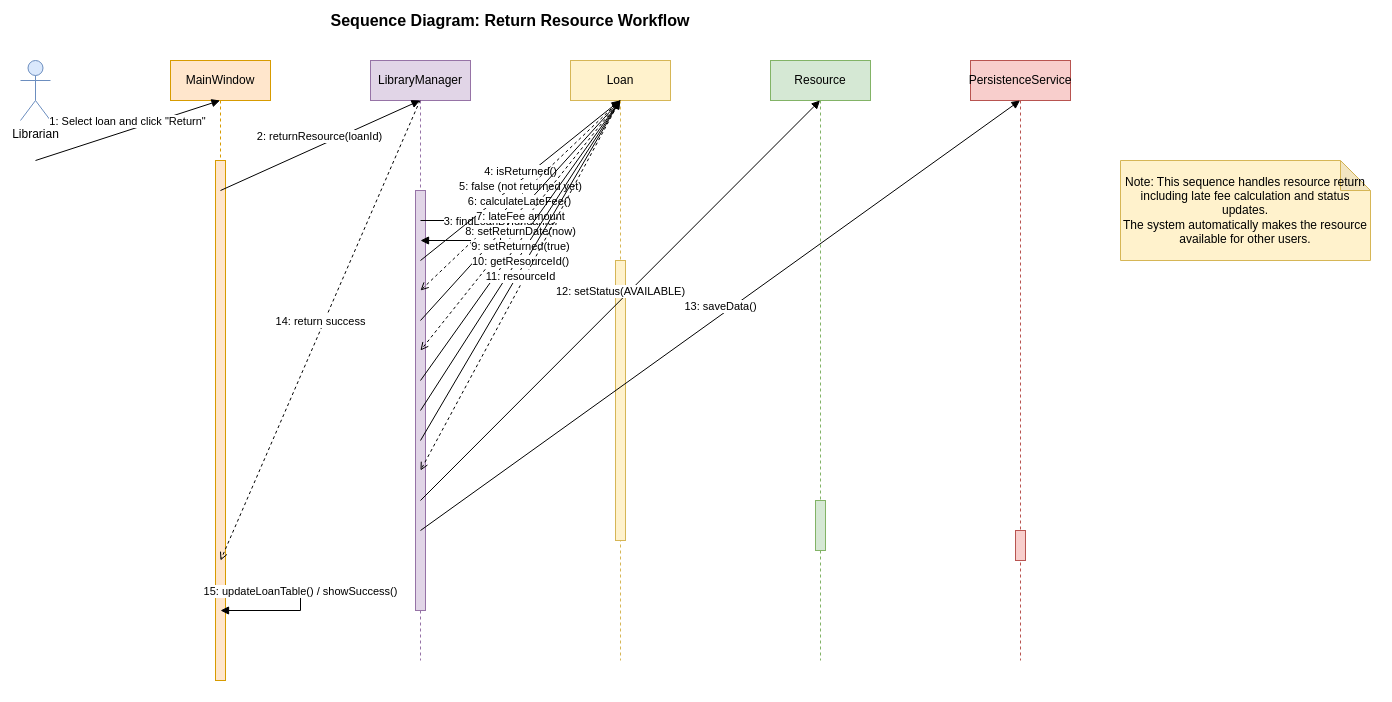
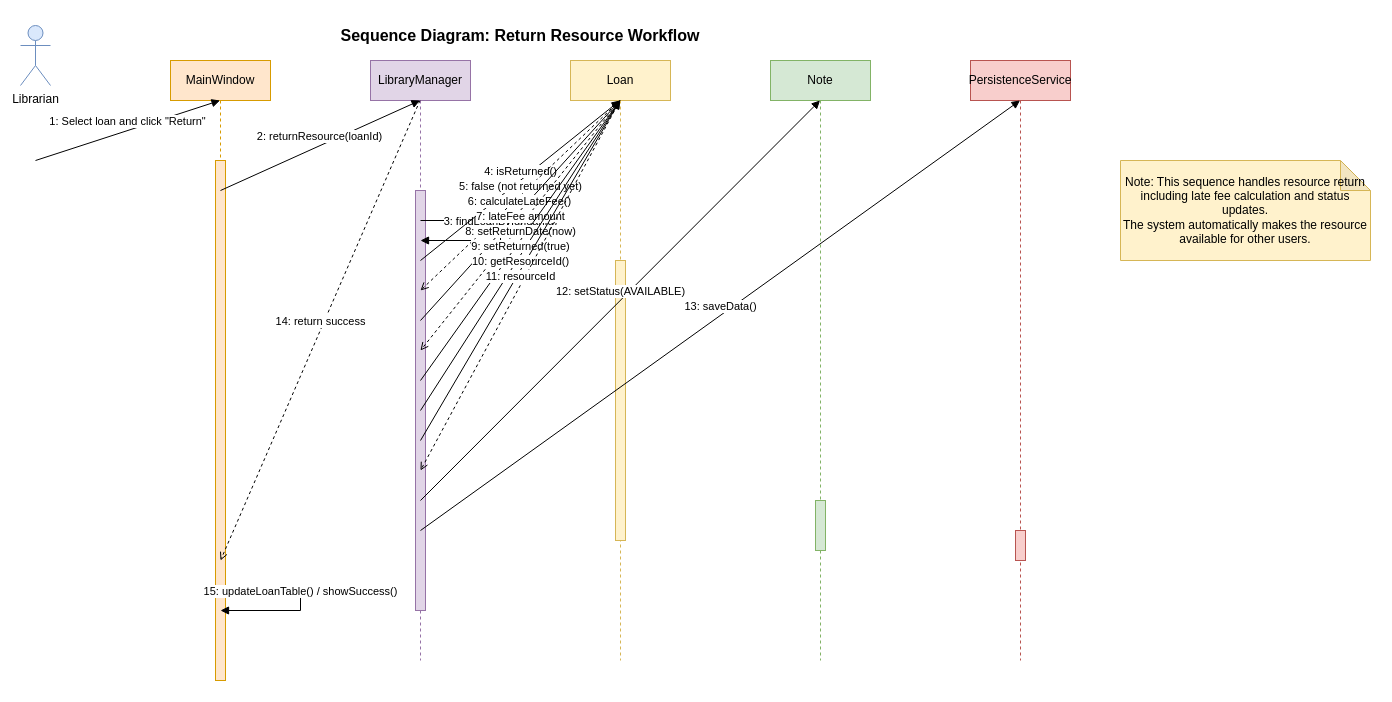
  <mxCell id="0" />
  <mxCell id="1" parent="0" />
- <mxCell id="2" value="Librarian" style="shape=umlActor;verticalLabelPosition=bottom;verticalAlign=top;html=1;outlineConnect=0;fillColor=#dae8fc;strokeColor=#6c8ebf;" vertex="1" parent="1"><mxGeometry x="20" y="60" width="30" height="60" as="geometry" /></mxCell>
+ <mxCell id="2" value="Librarian" style="shape=umlActor;verticalLabelPosition=bottom;verticalAlign=top;html=1;outlineConnect=0;fillColor=#dae8fc;strokeColor=#6c8ebf;" vertex="1" parent="1"><mxGeometry x="20" y="25" width="30" height="60" as="geometry" /></mxCell>
  <mxCell id="3" value="MainWindow" style="shape=umlLifeline;perimeter=lifelinePerimeter;whiteSpace=wrap;html=1;container=1;collapsible=0;recursiveResize=0;outlineConnect=0;fillColor=#ffe6cc;strokeColor=#d79b00;" vertex="1" parent="1"><mxGeometry x="170" y="60" width="100" height="600" as="geometry" /></mxCell>
  <mxCell id="4" value="LibraryManager" style="shape=umlLifeline;perimeter=lifelinePerimeter;whiteSpace=wrap;html=1;container=1;collapsible=0;recursiveResize=0;outlineConnect=0;fillColor=#e1d5e7;strokeColor=#9673a6;" vertex="1" parent="1"><mxGeometry x="370" y="60" width="100" height="600" as="geometry" /></mxCell>
  <mxCell id="5" value="Loan" style="shape=umlLifeline;perimeter=lifelinePerimeter;whiteSpace=wrap;html=1;container=1;collapsible=0;recursiveResize=0;outlineConnect=0;fillColor=#fff2cc;strokeColor=#d6b656;" vertex="1" parent="1"><mxGeometry x="570" y="60" width="100" height="600" as="geometry" /></mxCell>
- <mxCell id="6" value="Resource" style="shape=umlLifeline;perimeter=lifelinePerimeter;whiteSpace=wrap;html=1;container=1;collapsible=0;recursiveResize=0;outlineConnect=0;fillColor=#d5e8d4;strokeColor=#82b366;" vertex="1" parent="1"><mxGeometry x="770" y="60" width="100" height="600" as="geometry" /></mxCell>
+ <mxCell id="6" value="Note" style="shape=umlLifeline;perimeter=lifelinePerimeter;whiteSpace=wrap;html=1;container=1;collapsible=0;recursiveResize=0;outlineConnect=0;fillColor=#d5e8d4;strokeColor=#82b366;" vertex="1" parent="1"><mxGeometry x="770" y="60" width="100" height="600" as="geometry" /></mxCell>
  <mxCell id="7" value="PersistenceService" style="shape=umlLifeline;perimeter=lifelinePerimeter;whiteSpace=wrap;html=1;container=1;collapsible=0;recursiveResize=0;outlineConnect=0;fillColor=#f8cecc;strokeColor=#b85450;" vertex="1" parent="1"><mxGeometry x="970" y="60" width="100" height="600" as="geometry" /></mxCell>
  <mxCell id="8" value="1: Select loan and click &quot;Return&quot;" style="html=1;verticalAlign=bottom;endArrow=block;entryX=0;entryY=0;rounded=0;" edge="1" parent="1" target="3"><mxGeometry relative="1" as="geometry"><mxPoint x="35" y="160" as="sourcePoint" /><mxPoint x="215" y="160" as="targetPoint" /></mxGeometry></mxCell>
  <mxCell id="9" value="2: returnResource(loanId)" style="html=1;verticalAlign=bottom;endArrow=block;entryX=0;entryY=0;rounded=0;" edge="1" parent="1" target="4"><mxGeometry relative="1" as="geometry"><mxPoint x="220" y="190" as="sourcePoint" /><mxPoint x="415" y="190" as="targetPoint" /></mxGeometry></mxCell>
  <mxCell id="10" value="3: findLoanById(loanId)" style="html=1;verticalAlign=bottom;endArrow=block;entryX=0;entryY=0;rounded=0;" edge="1" parent="1"><mxGeometry relative="1" as="geometry"><mxPoint x="420" y="220" as="sourcePoint" /><mxPoint x="420" y="240" as="targetPoint" /><Array as="points"><mxPoint x="500" y="220" /><mxPoint x="500" y="240" /></Array></mxGeometry></mxCell>
  <mxCell id="11" value="4: isReturned()" style="html=1;verticalAlign=bottom;endArrow=block;entryX=0;entryY=0;rounded=0;" edge="1" parent="1" target="5"><mxGeometry relative="1" as="geometry"><mxPoint x="420" y="260" as="sourcePoint" /><mxPoint x="615" y="260" as="targetPoint" /></mxGeometry></mxCell>
  <mxCell id="12" value="5: false (not returned yet)" style="html=1;verticalAlign=bottom;endArrow=open;dashed=1;endFill=0;exitX=0;exitY=0;rounded=0;" edge="1" parent="1" source="5"><mxGeometry relative="1" as="geometry"><mxPoint x="615" y="290" as="sourcePoint" /><mxPoint x="420" y="290" as="targetPoint" /></mxGeometry></mxCell>
  <mxCell id="13" value="6: calculateLateFee()" style="html=1;verticalAlign=bottom;endArrow=block;entryX=0;entryY=0;rounded=0;" edge="1" parent="1" target="5"><mxGeometry relative="1" as="geometry"><mxPoint x="420" y="320" as="sourcePoint" /><mxPoint x="615" y="320" as="targetPoint" /></mxGeometry></mxCell>
  <mxCell id="14" value="7: lateFee amount" style="html=1;verticalAlign=bottom;endArrow=open;dashed=1;endFill=0;exitX=0;exitY=0;rounded=0;" edge="1" parent="1" source="5"><mxGeometry relative="1" as="geometry"><mxPoint x="615" y="350" as="sourcePoint" /><mxPoint x="420" y="350" as="targetPoint" /></mxGeometry></mxCell>
  <mxCell id="15" value="8: setReturnDate(now)" style="html=1;verticalAlign=bottom;endArrow=block;entryX=0;entryY=0;rounded=0;" edge="1" parent="1" target="5"><mxGeometry relative="1" as="geometry"><mxPoint x="420" y="380" as="sourcePoint" /><mxPoint x="615" y="380" as="targetPoint" /></mxGeometry></mxCell>
  <mxCell id="16" value="9: setReturned(true)" style="html=1;verticalAlign=bottom;endArrow=block;entryX=0;entryY=0;rounded=0;" edge="1" parent="1" target="5"><mxGeometry relative="1" as="geometry"><mxPoint x="420" y="410" as="sourcePoint" /><mxPoint x="615" y="410" as="targetPoint" /></mxGeometry></mxCell>
  <mxCell id="17" value="10: getResourceId()" style="html=1;verticalAlign=bottom;endArrow=block;entryX=0;entryY=0;rounded=0;" edge="1" parent="1" target="5"><mxGeometry relative="1" as="geometry"><mxPoint x="420" y="440" as="sourcePoint" /><mxPoint x="615" y="440" as="targetPoint" /></mxGeometry></mxCell>
  <mxCell id="18" value="11: resourceId" style="html=1;verticalAlign=bottom;endArrow=open;dashed=1;endFill=0;exitX=0;exitY=0;rounded=0;" edge="1" parent="1" source="5"><mxGeometry relative="1" as="geometry"><mxPoint x="615" y="470" as="sourcePoint" /><mxPoint x="420" y="470" as="targetPoint" /></mxGeometry></mxCell>
  <mxCell id="19" value="12: setStatus(AVAILABLE)" style="html=1;verticalAlign=bottom;endArrow=block;entryX=0;entryY=0;rounded=0;" edge="1" parent="1" target="6"><mxGeometry relative="1" as="geometry"><mxPoint x="420" y="500" as="sourcePoint" /><mxPoint x="815" y="500" as="targetPoint" /></mxGeometry></mxCell>
  <mxCell id="20" value="13: saveData()" style="html=1;verticalAlign=bottom;endArrow=block;entryX=0;entryY=0;rounded=0;" edge="1" parent="1" target="7"><mxGeometry relative="1" as="geometry"><mxPoint x="420" y="530" as="sourcePoint" /><mxPoint x="1015" y="530" as="targetPoint" /></mxGeometry></mxCell>
  <mxCell id="21" value="14: return success" style="html=1;verticalAlign=bottom;endArrow=open;dashed=1;endFill=0;exitX=0;exitY=0;rounded=0;" edge="1" parent="1" source="4"><mxGeometry relative="1" as="geometry"><mxPoint x="415" y="560" as="sourcePoint" /><mxPoint x="220" y="560" as="targetPoint" /></mxGeometry></mxCell>
  <mxCell id="22" value="15: updateLoanTable() / showSuccess()" style="html=1;verticalAlign=bottom;endArrow=block;entryX=0;entryY=0;rounded=0;" edge="1" parent="1"><mxGeometry relative="1" as="geometry"><mxPoint x="220" y="590" as="sourcePoint" /><mxPoint x="220" y="610" as="targetPoint" /><Array as="points"><mxPoint x="300" y="590" /><mxPoint x="300" y="610" /></Array></mxGeometry></mxCell>
  <mxCell id="23" value="" style="html=1;points=[];perimeter=orthogonalPerimeter;outlineConnect=0;targetShapes=umlLifeline;portConstraint=eastwest;newEdgeStyle={&quot;edgeStyle&quot;:&quot;elbowEdgeStyle&quot;,&quot;elbow&quot;:&quot;vertical&quot;,&quot;curved&quot;:0,&quot;rounded&quot;:0};fillColor=#ffe6cc;strokeColor=#d79b00;" vertex="1" parent="3"><mxGeometry x="45" y="100" width="10" height="520" as="geometry" /></mxCell>
  <mxCell id="24" value="" style="html=1;points=[];perimeter=orthogonalPerimeter;outlineConnect=0;targetShapes=umlLifeline;portConstraint=eastwest;newEdgeStyle={&quot;edgeStyle&quot;:&quot;elbowEdgeStyle&quot;,&quot;elbow&quot;:&quot;vertical&quot;,&quot;curved&quot;:0,&quot;rounded&quot;:0};fillColor=#e1d5e7;strokeColor=#9673a6;" vertex="1" parent="4"><mxGeometry x="45" y="130" width="10" height="420" as="geometry" /></mxCell>
  <mxCell id="25" value="" style="html=1;points=[];perimeter=orthogonalPerimeter;outlineConnect=0;targetShapes=umlLifeline;portConstraint=eastwest;newEdgeStyle={&quot;edgeStyle&quot;:&quot;elbowEdgeStyle&quot;,&quot;elbow&quot;:&quot;vertical&quot;,&quot;curved&quot;:0,&quot;rounded&quot;:0};fillColor=#fff2cc;strokeColor=#d6b656;" vertex="1" parent="5"><mxGeometry x="45" y="200" width="10" height="280" as="geometry" /></mxCell>
  <mxCell id="26" value="" style="html=1;points=[];perimeter=orthogonalPerimeter;outlineConnect=0;targetShapes=umlLifeline;portConstraint=eastwest;newEdgeStyle={&quot;edgeStyle&quot;:&quot;elbowEdgeStyle&quot;,&quot;elbow&quot;:&quot;vertical&quot;,&quot;curved&quot;:0,&quot;rounded&quot;:0};fillColor=#d5e8d4;strokeColor=#82b366;" vertex="1" parent="6"><mxGeometry x="45" y="440" width="10" height="50" as="geometry" /></mxCell>
  <mxCell id="27" value="" style="html=1;points=[];perimeter=orthogonalPerimeter;outlineConnect=0;targetShapes=umlLifeline;portConstraint=eastwest;newEdgeStyle={&quot;edgeStyle&quot;:&quot;elbowEdgeStyle&quot;,&quot;elbow&quot;:&quot;vertical&quot;,&quot;curved&quot;:0,&quot;rounded&quot;:0};fillColor=#f8cecc;strokeColor=#b85450;" vertex="1" parent="7"><mxGeometry x="45" y="470" width="10" height="30" as="geometry" /></mxCell>
- <mxCell id="28" value="Sequence Diagram: Return Resource Workflow" style="text;html=1;strokeColor=none;fillColor=none;align=center;verticalAlign=middle;whiteSpace=wrap;rounded=0;fontSize=16;fontStyle=1;" vertex="1" parent="1"><mxGeometry x="310" y="5" width="400" height="30" as="geometry" /></mxCell>
+ <mxCell id="28" value="Sequence Diagram: Return Resource Workflow" style="text;html=1;strokeColor=none;fillColor=none;align=center;verticalAlign=middle;whiteSpace=wrap;rounded=0;fontSize=16;fontStyle=1;" vertex="1" parent="1"><mxGeometry x="320" y="20" width="400" height="30" as="geometry" /></mxCell>
  <mxCell id="29" value="Note: This sequence handles resource return&#10;including late fee calculation and status updates.&#10;The system automatically makes the resource&#10;available for other users." style="shape=note;whiteSpace=wrap;html=1;backgroundOutline=1;darkOpacity=0.05;fillColor=#fff2cc;strokeColor=#d6b656;" vertex="1" parent="1"><mxGeometry x="1120" y="160" width="250" height="100" as="geometry" /></mxCell>
